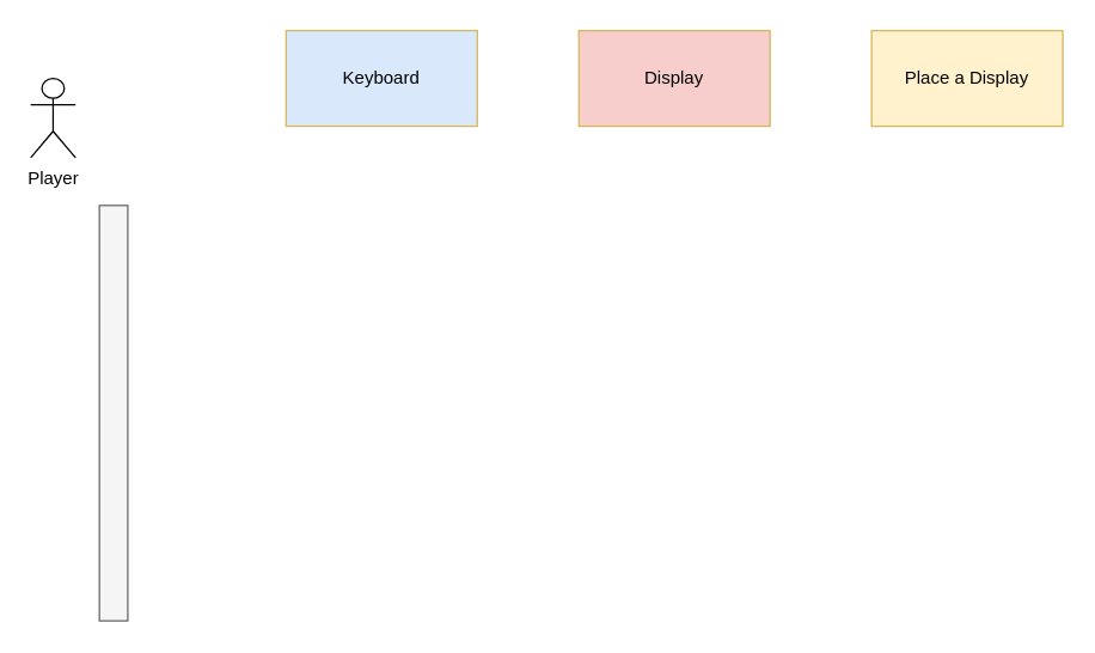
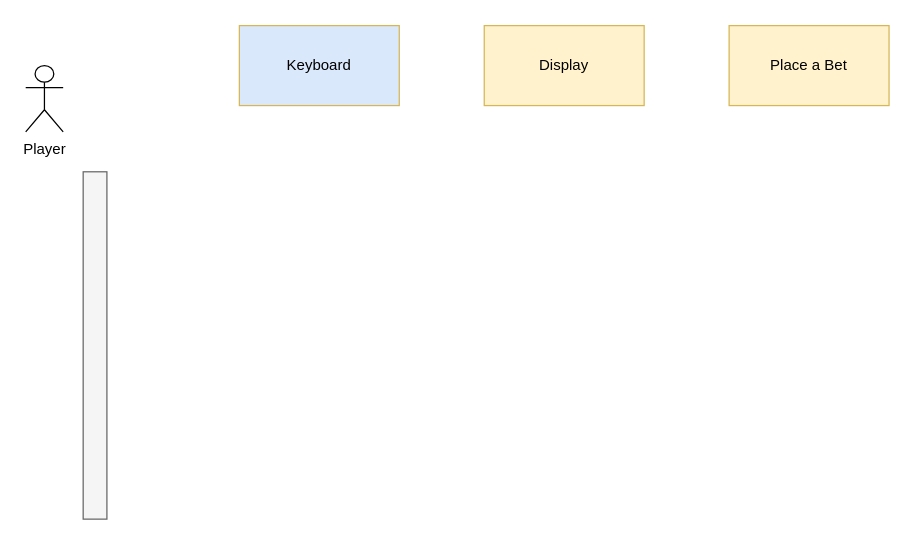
  <mxCell id="0" />
  <mxCell id="1" parent="0" />
  <mxCell id="2" value="Keyboard" style="rounded=0;whiteSpace=wrap;html=1;fillColor=#dae8fc;strokeColor=#d6b656;" vertex="1" parent="1"><mxGeometry x="191" y="20" width="128" height="64" as="geometry" /></mxCell>
- <mxCell id="3" value="Display" style="rounded=0;whiteSpace=wrap;html=1;fillColor=#f8cecc;strokeColor=#d6b656;" vertex="1" parent="1"><mxGeometry x="387" y="20" width="128" height="64" as="geometry" /></mxCell>
- <mxCell id="4" value="Place a Display" style="rounded=0;whiteSpace=wrap;html=1;fillColor=#fff2cc;strokeColor=#d6b656;" vertex="1" parent="1"><mxGeometry x="583" y="20" width="128" height="64" as="geometry" /></mxCell>
+ <mxCell id="3" value="Display" style="rounded=0;whiteSpace=wrap;html=1;fillColor=#fff2cc;strokeColor=#d6b656;" vertex="1" parent="1"><mxGeometry x="387" y="20" width="128" height="64" as="geometry" /></mxCell>
+ <mxCell id="4" value="Place a Bet" style="rounded=0;whiteSpace=wrap;html=1;fillColor=#fff2cc;strokeColor=#d6b656;" vertex="1" parent="1"><mxGeometry x="583" y="20" width="128" height="64" as="geometry" /></mxCell>
  <mxCell id="5" value="Player" style="shape=umlActor;verticalLabelPosition=bottom;verticalAlign=top;html=1;outlineConnect=0;" vertex="1" parent="1"><mxGeometry x="20" y="52" width="30" height="53" as="geometry" /></mxCell>
  <mxCell id="6" value="" style="rounded=0;whiteSpace=wrap;html=1;fillColor=#f5f5f5;strokeColor=#666666;fontColor=#333333;" vertex="1" parent="1"><mxGeometry x="66" y="137" width="19" height="278" as="geometry" /></mxCell>
